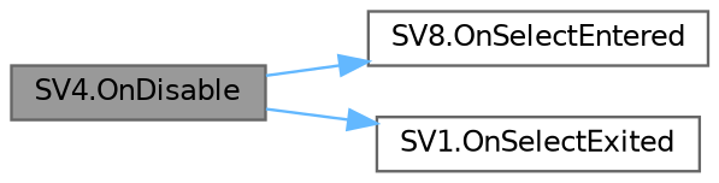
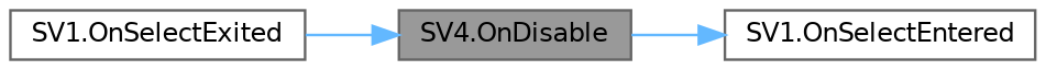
  digraph {
    rankdir=LR
    node [color=grey40 fillcolor=white fontname=Helvetica fontsize=10 shape=box style=filled]
    edge [color=steelblue1 fontname=Helvetica fontsize=10 labelfontname=Helvetica labelfontsize=10 style=solid]
    n1 [color=gray40 fillcolor=grey60 fontcolor=black height=0.2 label="SV4.OnDisable" width=0.4]
-   n2 [height=0.2 label="SV8.OnSelectEntered" width=0.4]
+   n2 [height=0.2 label="SV1.OnSelectEntered" width=0.4]
    n3 [height=0.2 label="SV1.OnSelectExited" width=0.4]
    n1 -> n2
-   n1 -> n3
+   n3 -> n1
  }
